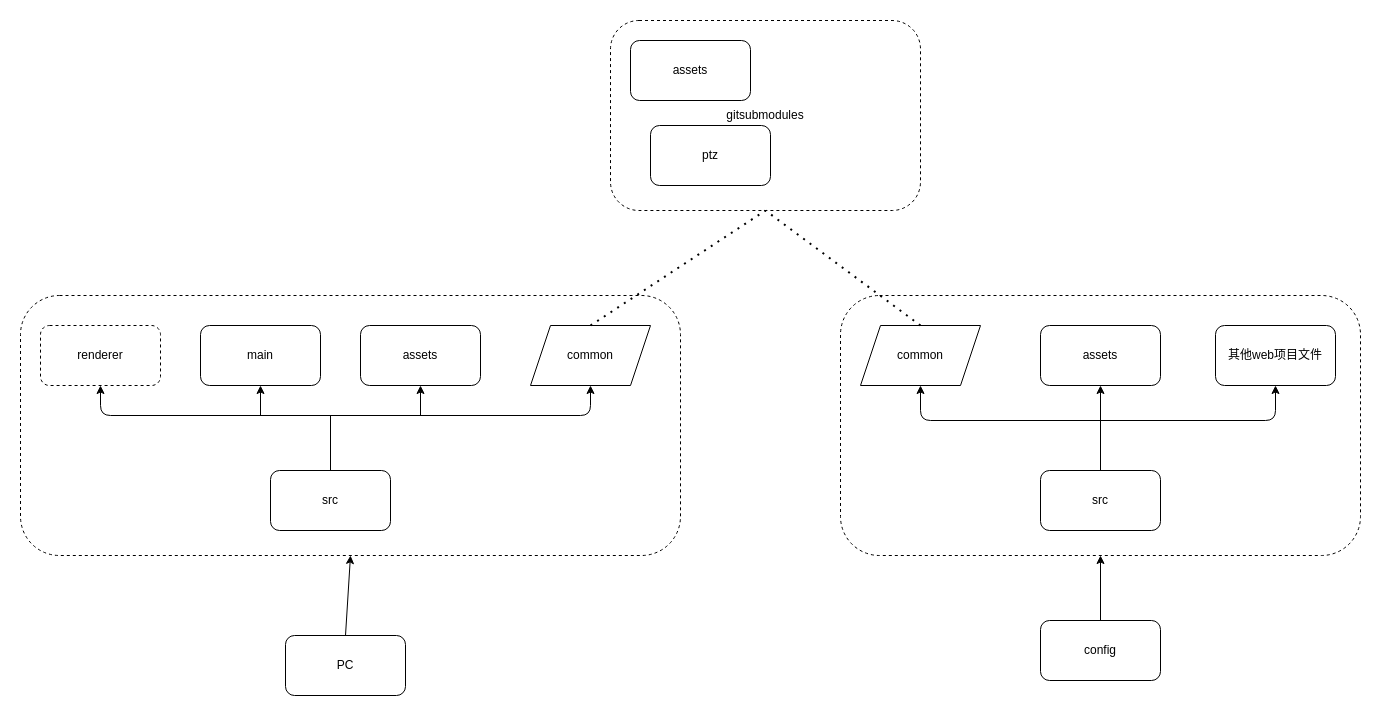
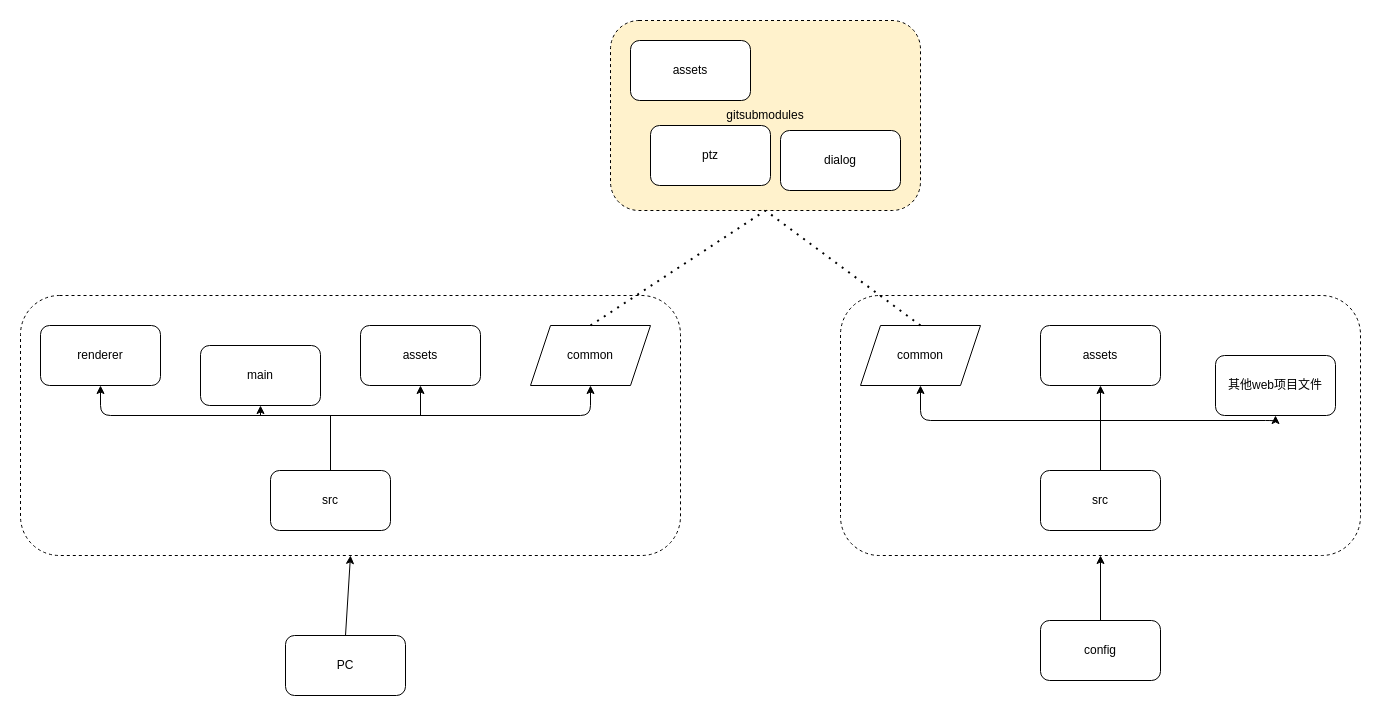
  <mxCell id="0" />
  <mxCell id="1" parent="0" />
  <mxCell id="2" value="" style="rounded=1;whiteSpace=wrap;html=1;dashed=1;" vertex="1" parent="1"><mxGeometry x="840" y="295" width="520" height="260" as="geometry" /></mxCell>
  <mxCell id="3" value="" style="rounded=1;whiteSpace=wrap;html=1;dashed=1;" vertex="1" parent="1"><mxGeometry x="20" y="295" width="660" height="260" as="geometry" /></mxCell>
- <mxCell id="4" value="gitsubmodules" style="rounded=1;whiteSpace=wrap;html=1;dashed=1;" parent="1" vertex="1"><mxGeometry x="610" y="20" width="310" height="190" as="geometry" /></mxCell>
- <mxCell id="5" value="renderer" style="rounded=1;whiteSpace=wrap;html=1;dashed=1;" parent="1" vertex="1"><mxGeometry x="40" y="325" width="120" height="60" as="geometry" /></mxCell>
- <mxCell id="6" value="main" style="rounded=1;whiteSpace=wrap;html=1;" parent="1" vertex="1"><mxGeometry x="200" y="325" width="120" height="60" as="geometry" /></mxCell>
+ <mxCell id="4" value="gitsubmodules" style="rounded=1;whiteSpace=wrap;html=1;dashed=1;fillColor=#fff2cc;" parent="1" vertex="1"><mxGeometry x="610" y="20" width="310" height="190" as="geometry" /></mxCell>
+ <mxCell id="5" value="renderer" style="rounded=1;whiteSpace=wrap;html=1;" parent="1" vertex="1"><mxGeometry x="40" y="325" width="120" height="60" as="geometry" /></mxCell>
+ <mxCell id="6" value="main" style="rounded=1;whiteSpace=wrap;html=1;" parent="1" vertex="1"><mxGeometry x="200" y="345" width="120" height="60" as="geometry" /></mxCell>
  <mxCell id="7" value="assets" style="rounded=1;whiteSpace=wrap;html=1;" parent="1" vertex="1"><mxGeometry x="360" y="325" width="120" height="60" as="geometry" /></mxCell>
  <mxCell id="8" value="assets" style="rounded=1;whiteSpace=wrap;html=1;" parent="1" vertex="1"><mxGeometry x="630" y="40" width="120" height="60" as="geometry" /></mxCell>
  <mxCell id="9" value="ptz" style="rounded=1;whiteSpace=wrap;html=1;" parent="1" vertex="1"><mxGeometry x="650" y="125" width="120" height="60" as="geometry" /></mxCell>
+ <mxCell id="10" value="dialog" style="rounded=1;whiteSpace=wrap;html=1;" parent="1" vertex="1"><mxGeometry x="780" y="130" width="120" height="60" as="geometry" /></mxCell>
  <mxCell id="11" value="common" style="shape=parallelogram;perimeter=parallelogramPerimeter;whiteSpace=wrap;html=1;fixedSize=1;" parent="1" vertex="1"><mxGeometry x="530" y="325" width="120" height="60" as="geometry" /></mxCell>
  <mxCell id="12" value="" style="endArrow=classic;startArrow=classic;html=1;exitX=0.5;exitY=1;exitDx=0;exitDy=0;entryX=0.5;entryY=1;entryDx=0;entryDy=0;" parent="1" source="5" target="11" edge="1"><mxGeometry width="50" height="50" relative="1" as="geometry"><mxPoint x="340" y="375" as="sourcePoint" /><mxPoint x="580" y="415" as="targetPoint" /><Array as="points"><mxPoint x="100" y="415" /><mxPoint x="590" y="415" /></Array></mxGeometry></mxCell>
  <mxCell id="13" value="" style="endArrow=classic;html=1;entryX=0.5;entryY=1;entryDx=0;entryDy=0;" parent="1" target="6" edge="1"><mxGeometry width="50" height="50" relative="1" as="geometry"><mxPoint x="260" y="415" as="sourcePoint" /><mxPoint x="390" y="325" as="targetPoint" /></mxGeometry></mxCell>
  <mxCell id="14" value="" style="endArrow=classic;html=1;entryX=0.5;entryY=1;entryDx=0;entryDy=0;" parent="1" target="7" edge="1"><mxGeometry width="50" height="50" relative="1" as="geometry"><mxPoint x="420" y="415" as="sourcePoint" /><mxPoint x="390" y="325" as="targetPoint" /></mxGeometry></mxCell>
  <mxCell id="15" value="src" style="rounded=1;whiteSpace=wrap;html=1;" parent="1" vertex="1"><mxGeometry x="270" y="470" width="120" height="60" as="geometry" /></mxCell>
  <mxCell id="16" value="" style="endArrow=none;html=1;exitX=0.5;exitY=0;exitDx=0;exitDy=0;" parent="1" source="15" edge="1"><mxGeometry width="50" height="50" relative="1" as="geometry"><mxPoint x="340" y="475" as="sourcePoint" /><mxPoint x="330" y="415" as="targetPoint" /></mxGeometry></mxCell>
  <mxCell id="17" value="src" style="rounded=1;whiteSpace=wrap;html=1;" vertex="1" parent="1"><mxGeometry x="1040" y="470" width="120" height="60" as="geometry" /></mxCell>
  <mxCell id="18" value="" style="endArrow=none;dashed=1;html=1;dashPattern=1 3;strokeWidth=2;entryX=0.5;entryY=1;entryDx=0;entryDy=0;exitX=0.5;exitY=0;exitDx=0;exitDy=0;" edge="1" parent="1" source="11" target="4"><mxGeometry width="50" height="50" relative="1" as="geometry"><mxPoint x="330" y="300" as="sourcePoint" /><mxPoint x="380" y="250" as="targetPoint" /></mxGeometry></mxCell>
  <mxCell id="19" value="common" style="shape=parallelogram;perimeter=parallelogramPerimeter;whiteSpace=wrap;html=1;fixedSize=1;" vertex="1" parent="1"><mxGeometry x="860" y="325" width="120" height="60" as="geometry" /></mxCell>
  <mxCell id="20" value="assets" style="rounded=1;whiteSpace=wrap;html=1;" vertex="1" parent="1"><mxGeometry x="1040" y="325" width="120" height="60" as="geometry" /></mxCell>
- <mxCell id="21" value="其他web项目文件" style="rounded=1;whiteSpace=wrap;html=1;" vertex="1" parent="1"><mxGeometry x="1215" y="325" width="120" height="60" as="geometry" /></mxCell>
+ <mxCell id="21" value="其他web项目文件" style="rounded=1;whiteSpace=wrap;html=1;" vertex="1" parent="1"><mxGeometry x="1215" y="355" width="120" height="60" as="geometry" /></mxCell>
  <mxCell id="22" value="" style="endArrow=classic;startArrow=classic;html=1;entryX=0.5;entryY=1;entryDx=0;entryDy=0;exitX=0.5;exitY=1;exitDx=0;exitDy=0;" edge="1" parent="1" source="21" target="19"><mxGeometry width="50" height="50" relative="1" as="geometry"><mxPoint x="1310" y="430" as="sourcePoint" /><mxPoint x="920" y="250" as="targetPoint" /><Array as="points"><mxPoint x="1275" y="420" /><mxPoint x="920" y="420" /></Array></mxGeometry></mxCell>
  <mxCell id="23" value="" style="endArrow=classic;html=1;entryX=0.5;entryY=1;entryDx=0;entryDy=0;exitX=0.5;exitY=0;exitDx=0;exitDy=0;" edge="1" parent="1" source="17" target="20"><mxGeometry width="50" height="50" relative="1" as="geometry"><mxPoint x="1100" y="420" as="sourcePoint" /><mxPoint x="920" y="250" as="targetPoint" /></mxGeometry></mxCell>
  <mxCell id="24" value="" style="endArrow=none;dashed=1;html=1;dashPattern=1 3;strokeWidth=2;exitX=0.5;exitY=0;exitDx=0;exitDy=0;entryX=0.5;entryY=1;entryDx=0;entryDy=0;" edge="1" parent="1" source="19" target="4"><mxGeometry width="50" height="50" relative="1" as="geometry"><mxPoint x="980" y="300" as="sourcePoint" /><mxPoint x="710" y="210" as="targetPoint" /></mxGeometry></mxCell>
  <mxCell id="25" value="PC" style="rounded=1;whiteSpace=wrap;html=1;" vertex="1" parent="1"><mxGeometry x="285" y="635" width="120" height="60" as="geometry" /></mxCell>
  <mxCell id="26" value="" style="endArrow=classic;html=1;exitX=0.5;exitY=0;exitDx=0;exitDy=0;entryX=0.5;entryY=1;entryDx=0;entryDy=0;" edge="1" parent="1" source="25" target="3"><mxGeometry width="50" height="50" relative="1" as="geometry"><mxPoint x="470" y="500" as="sourcePoint" /><mxPoint x="400" y="600" as="targetPoint" /></mxGeometry></mxCell>
  <mxCell id="27" value="" style="edgeStyle=none;html=1;entryX=0.5;entryY=1;entryDx=0;entryDy=0;" edge="1" parent="1" source="28" target="2"><mxGeometry relative="1" as="geometry"><mxPoint x="1150" y="580" as="targetPoint" /></mxGeometry></mxCell>
  <mxCell id="28" value="config" style="rounded=1;whiteSpace=wrap;html=1;" vertex="1" parent="1"><mxGeometry x="1040" y="620" width="120" height="60" as="geometry" /></mxCell>
